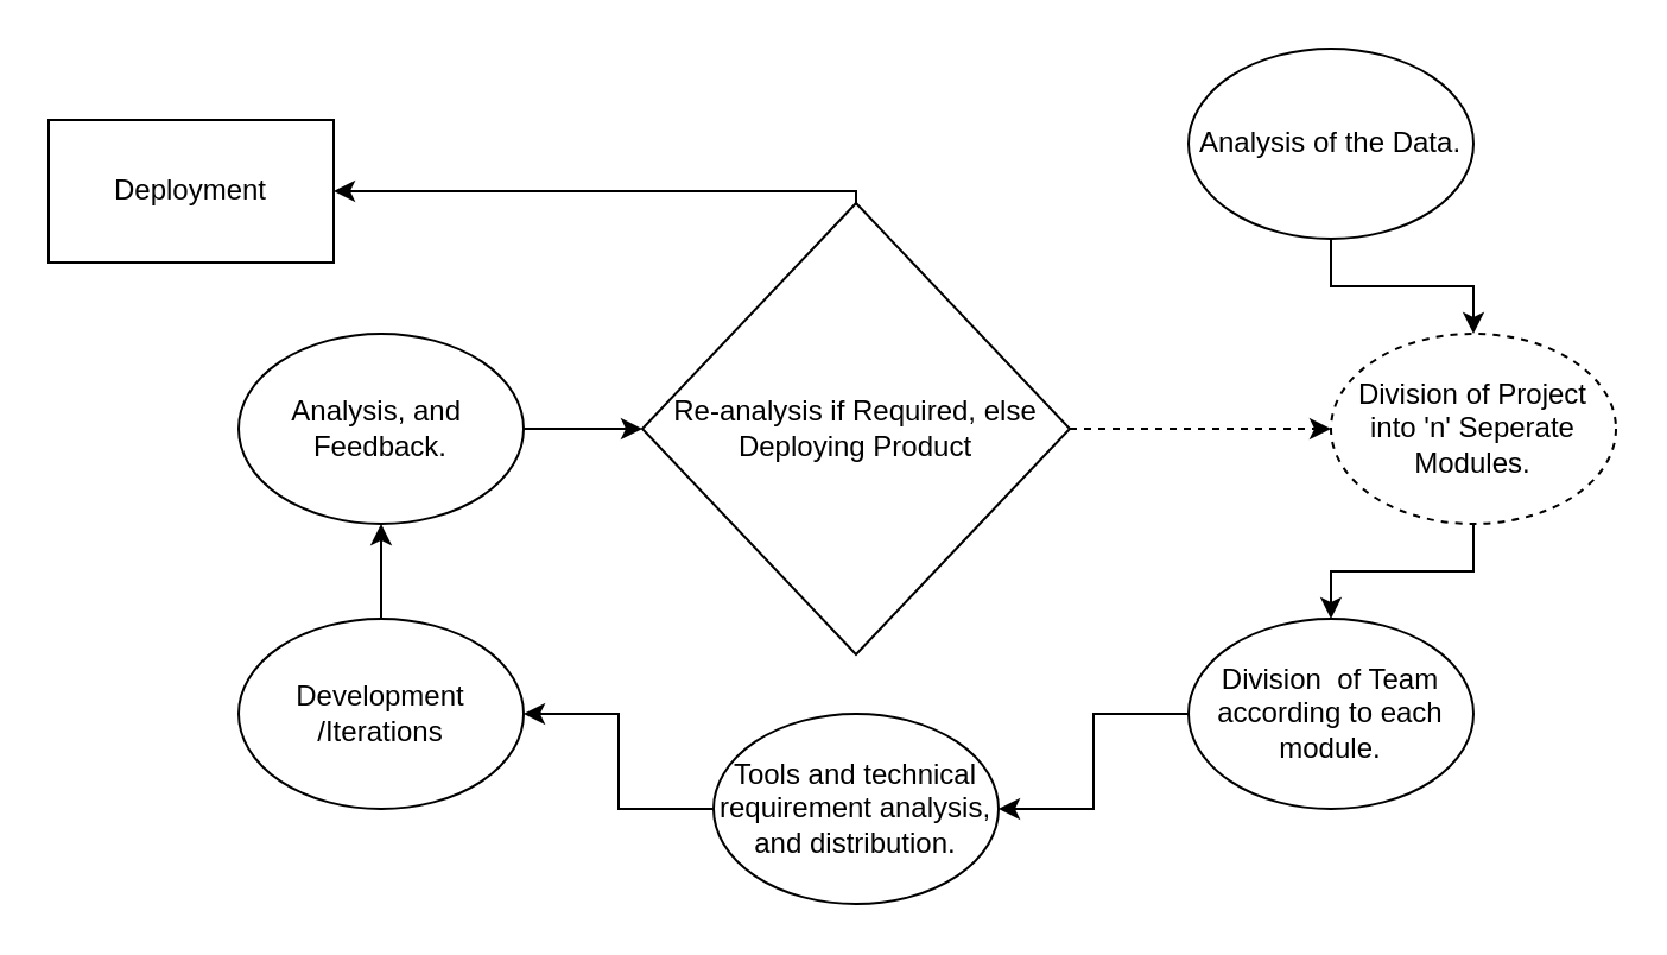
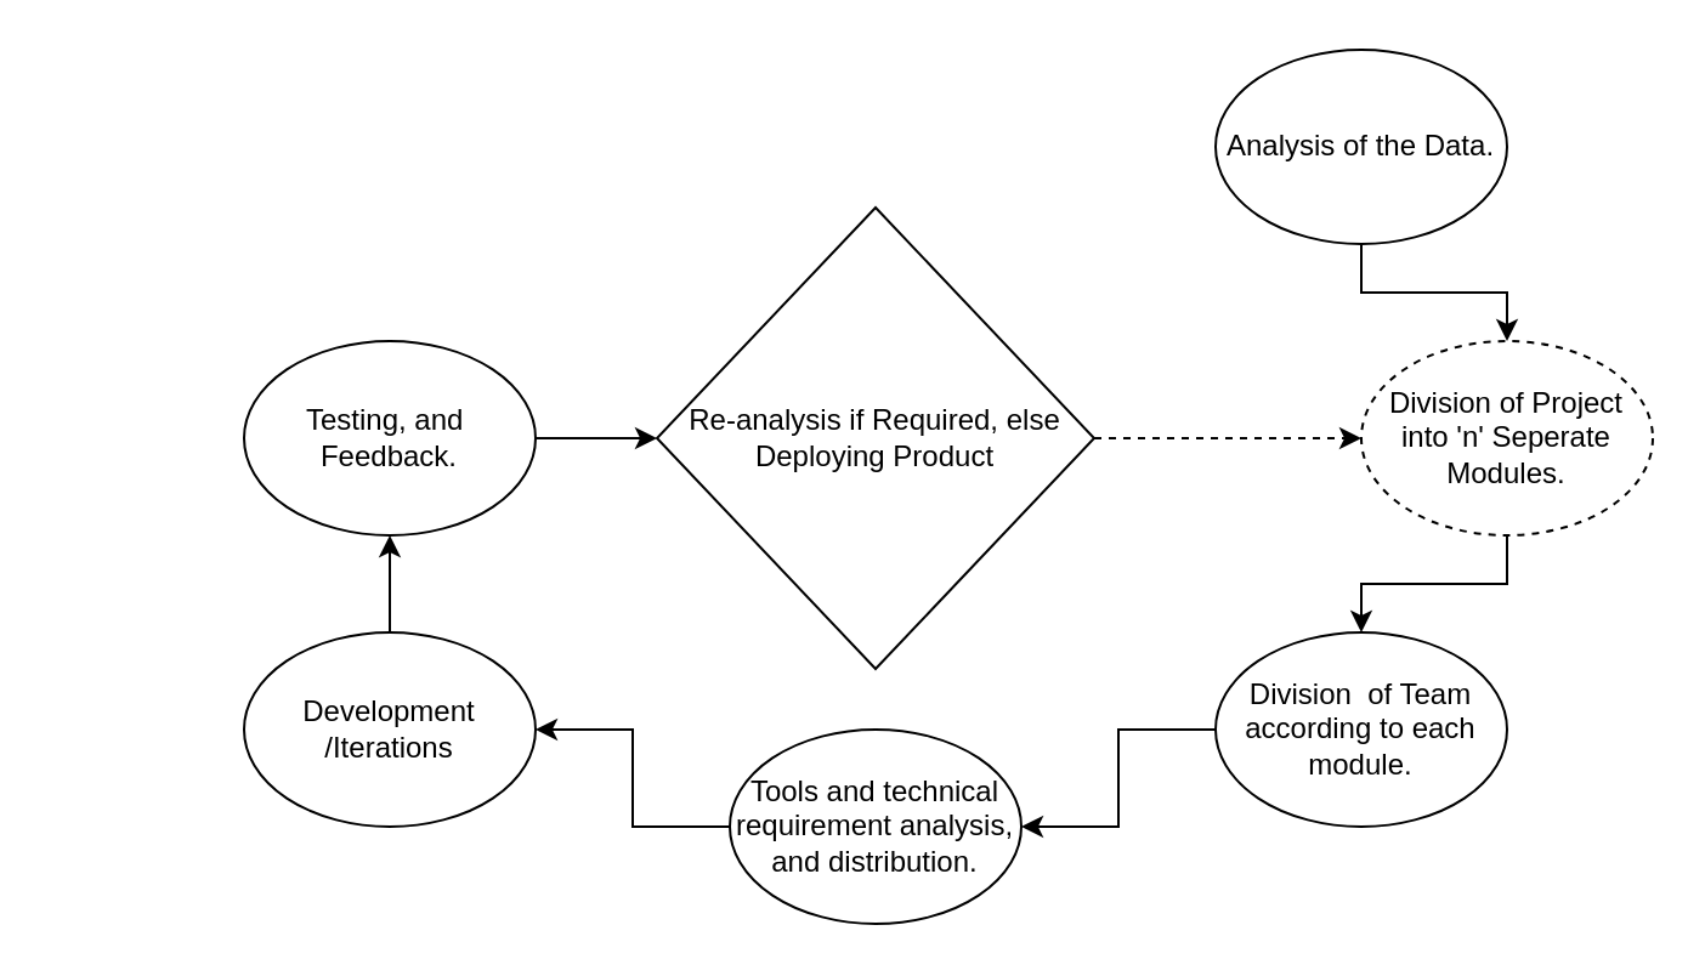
  <mxCell id="0" />
  <mxCell id="1" parent="0" />
  <mxCell id="2" style="edgeStyle=orthogonalEdgeStyle;rounded=0;orthogonalLoop=1;jettySize=auto;html=1;entryX=0.5;entryY=0;entryDx=0;entryDy=0;" edge="1" parent="1" source="3" target="7"><mxGeometry relative="1" as="geometry" /></mxCell>
  <mxCell id="3" value="Analysis of the Data." style="ellipse;whiteSpace=wrap;html=1;" vertex="1" parent="1"><mxGeometry x="500" y="20" width="120" height="80" as="geometry" /></mxCell>
  <mxCell id="4" style="edgeStyle=orthogonalEdgeStyle;rounded=0;orthogonalLoop=1;jettySize=auto;html=1;entryX=1;entryY=0.5;entryDx=0;entryDy=0;" edge="1" parent="1" source="5" target="9"><mxGeometry relative="1" as="geometry"><mxPoint x="430" y="340" as="targetPoint" /></mxGeometry></mxCell>
  <mxCell id="5" value="Division&amp;nbsp; of Team according to each module." style="ellipse;whiteSpace=wrap;html=1;" vertex="1" parent="1"><mxGeometry x="500" y="260" width="120" height="80" as="geometry" /></mxCell>
  <mxCell id="6" style="edgeStyle=orthogonalEdgeStyle;rounded=0;orthogonalLoop=1;jettySize=auto;html=1;entryX=0.5;entryY=0;entryDx=0;entryDy=0;" edge="1" parent="1" source="7" target="5"><mxGeometry relative="1" as="geometry" /></mxCell>
  <mxCell id="7" value="Division of Project into 'n' Seperate Modules." style="ellipse;whiteSpace=wrap;html=1;dashed=1;" vertex="1" parent="1"><mxGeometry x="560" y="140" width="120" height="80" as="geometry" /></mxCell>
  <mxCell id="8" style="edgeStyle=orthogonalEdgeStyle;rounded=0;orthogonalLoop=1;jettySize=auto;html=1;entryX=1;entryY=0.5;entryDx=0;entryDy=0;" edge="1" parent="1" source="9" target="11"><mxGeometry relative="1" as="geometry" /></mxCell>
  <mxCell id="9" value="Tools and technical requirement analysis, and distribution." style="ellipse;whiteSpace=wrap;html=1;" vertex="1" parent="1"><mxGeometry x="300" y="300" width="120" height="80" as="geometry" /></mxCell>
  <mxCell id="10" style="edgeStyle=orthogonalEdgeStyle;rounded=0;orthogonalLoop=1;jettySize=auto;html=1;entryX=0.5;entryY=1;entryDx=0;entryDy=0;" edge="1" parent="1" source="11" target="13"><mxGeometry relative="1" as="geometry" /></mxCell>
  <mxCell id="11" value="Development /Iterations" style="ellipse;whiteSpace=wrap;html=1;" vertex="1" parent="1"><mxGeometry x="100" y="260" width="120" height="80" as="geometry" /></mxCell>
  <mxCell id="12" style="edgeStyle=orthogonalEdgeStyle;rounded=0;orthogonalLoop=1;jettySize=auto;html=1;entryX=0;entryY=0.5;entryDx=0;entryDy=0;" edge="1" parent="1" source="13" target="16"><mxGeometry relative="1" as="geometry"><mxPoint x="300" y="180" as="targetPoint" /></mxGeometry></mxCell>
- <mxCell id="13" value="Analysis, and&amp;nbsp; Feedback." style="ellipse;whiteSpace=wrap;html=1;" vertex="1" parent="1"><mxGeometry x="100" y="140" width="120" height="80" as="geometry" /></mxCell>
+ <mxCell id="13" value="Testing, and&amp;nbsp; Feedback." style="ellipse;whiteSpace=wrap;html=1;" vertex="1" parent="1"><mxGeometry x="100" y="140" width="120" height="80" as="geometry" /></mxCell>
  <mxCell id="14" style="edgeStyle=orthogonalEdgeStyle;rounded=0;orthogonalLoop=1;jettySize=auto;html=1;entryX=0;entryY=0.5;entryDx=0;entryDy=0;exitX=1;exitY=0.5;exitDx=0;exitDy=0;dashed=1;" edge="1" parent="1" source="16" target="7"><mxGeometry relative="1" as="geometry"><mxPoint x="420" y="180" as="sourcePoint" /></mxGeometry></mxCell>
- <mxCell id="15" style="edgeStyle=orthogonalEdgeStyle;rounded=0;orthogonalLoop=1;jettySize=auto;html=1;entryX=1;entryY=0.5;entryDx=0;entryDy=0;" edge="1" parent="1" source="16" target="17"><mxGeometry relative="1" as="geometry"><Array as="points"><mxPoint x="360" y="80" /><mxPoint x="140" y="80" /></Array></mxGeometry></mxCell>
  <mxCell id="16" value="Re-analysis if Required, else Deploying Product" style="rhombus;whiteSpace=wrap;html=1;" vertex="1" parent="1"><mxGeometry x="270" y="85" width="180" height="190" as="geometry" /></mxCell>
- <mxCell id="17" value="Deployment" style="rounded=0;whiteSpace=wrap;html=1;" vertex="1" parent="1"><mxGeometry x="20" y="50" width="120" height="60" as="geometry" /></mxCell>
